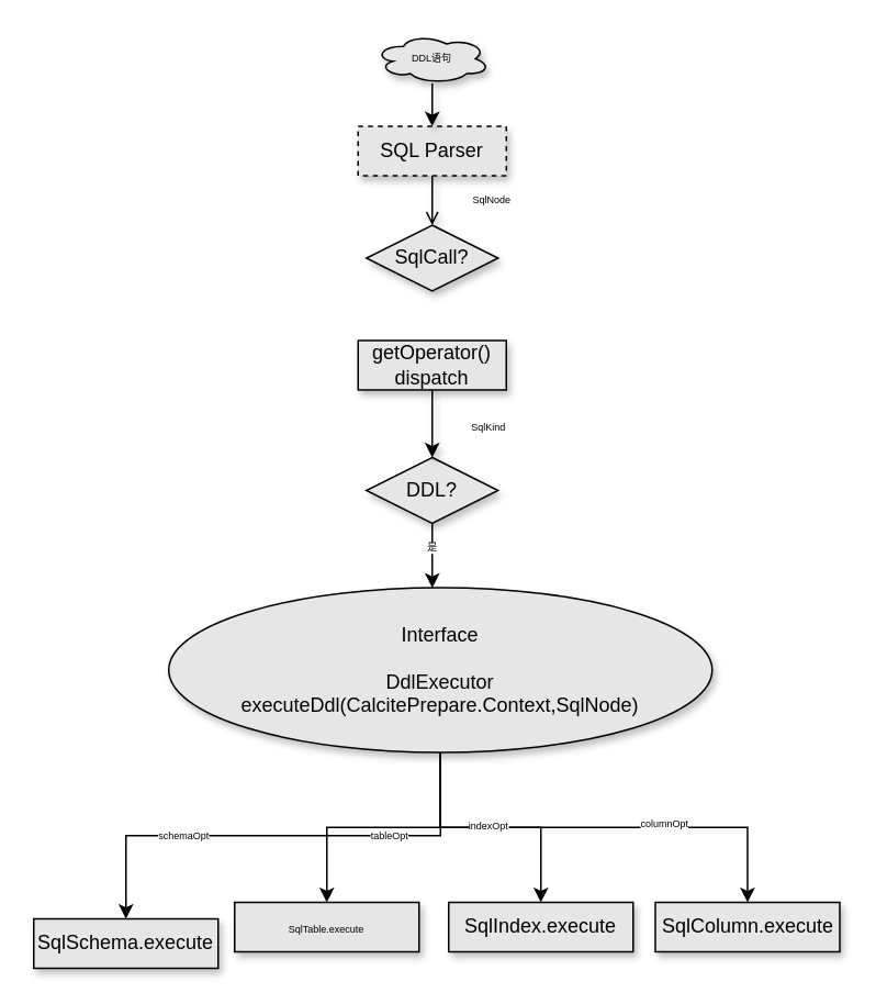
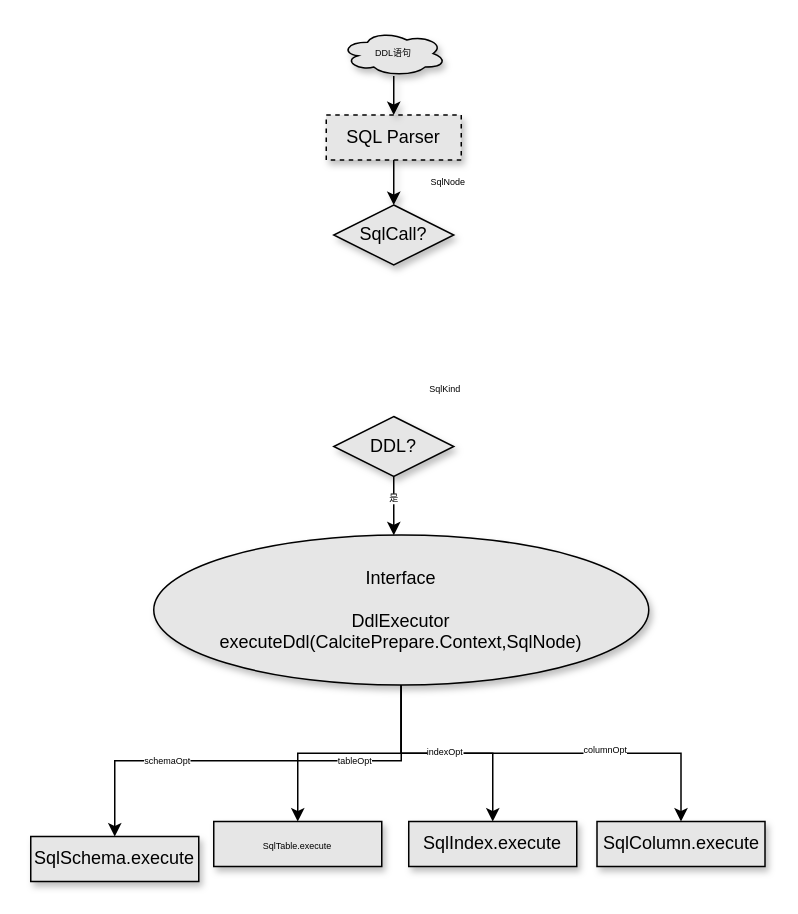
  <mxCell id="0" />
  <mxCell id="1" parent="0" />
  <mxCell id="2" value="" style="edgeStyle=orthogonalEdgeStyle;rounded=0;orthogonalLoop=1;jettySize=auto;html=1;fontSize=6;entryX=0.5;entryY=0;entryDx=0;entryDy=0;fillColor=#E6E6E6;" parent="1" source="3" target="14" edge="1"><mxGeometry relative="1" as="geometry" /></mxCell>
  <mxCell id="3" value="Interface&lt;br&gt;&lt;br&gt;DdlExecutor&lt;span&gt;&lt;br&gt;executeDdl(CalcitePrepare.Context,SqlNode)&lt;/span&gt;" style="ellipse;whiteSpace=wrap;html=1;fillColor=#E6E6E6;shadow=1;" parent="1" vertex="1"><mxGeometry x="102" y="356" width="330" height="100" as="geometry" /></mxCell>
- <mxCell id="4" value="" style="edgeStyle=orthogonalEdgeStyle;rounded=0;orthogonalLoop=1;jettySize=auto;html=1;shadow=1;fillColor=#E6E6E6;endArrow=open;" parent="1" source="6" target="7" edge="1"><mxGeometry relative="1" as="geometry" /></mxCell>
+ <mxCell id="4" value="" style="edgeStyle=orthogonalEdgeStyle;rounded=0;orthogonalLoop=1;jettySize=auto;html=1;shadow=1;fillColor=#E6E6E6;" parent="1" source="6" target="7" edge="1"><mxGeometry relative="1" as="geometry" /></mxCell>
  <mxCell id="5" value="SqlNode" style="edgeLabel;html=1;align=center;verticalAlign=middle;resizable=0;points=[];fontSize=6;fillColor=#E6E6E6;" parent="4" vertex="1" connectable="0"><mxGeometry x="-0.758" relative="1" as="geometry"><mxPoint x="35" y="8" as="offset" /></mxGeometry></mxCell>
  <mxCell id="6" value="SQL Parser" style="rounded=0;whiteSpace=wrap;html=1;fillColor=#E6E6E6;shadow=1;dashed=1;" parent="1" vertex="1"><mxGeometry x="217" y="76" width="90" height="30" as="geometry" /></mxCell>
  <mxCell id="7" value="SqlCall?" style="rhombus;whiteSpace=wrap;html=1;fillColor=#E6E6E6;shadow=1;" parent="1" vertex="1"><mxGeometry x="222" y="136" width="80" height="40" as="geometry" /></mxCell>
  <mxCell id="8" value="" style="edgeStyle=orthogonalEdgeStyle;rounded=0;orthogonalLoop=1;jettySize=auto;html=1;entryX=0.485;entryY=0.002;entryDx=0;entryDy=0;entryPerimeter=0;fillColor=#E6E6E6;" parent="1" source="10" target="3" edge="1"><mxGeometry relative="1" as="geometry"><Array as="points"><mxPoint x="262" y="340" /><mxPoint x="262" y="340" /></Array></mxGeometry></mxCell>
  <mxCell id="9" value="是" style="edgeLabel;html=1;align=center;verticalAlign=middle;resizable=0;points=[];fontSize=6;fillColor=#E6E6E6;" parent="8" vertex="1" connectable="0"><mxGeometry x="-0.267" y="-1" relative="1" as="geometry"><mxPoint as="offset" /></mxGeometry></mxCell>
  <mxCell id="10" value="DDL?" style="rhombus;whiteSpace=wrap;html=1;fillColor=#E6E6E6;shadow=1;" parent="1" vertex="1"><mxGeometry x="222" y="277" width="80" height="40" as="geometry" /></mxCell>
- <mxCell id="11" value="" style="edgeStyle=orthogonalEdgeStyle;rounded=0;orthogonalLoop=1;jettySize=auto;html=1;shadow=1;fillColor=#E6E6E6;" parent="1" source="12" target="10" edge="1"><mxGeometry relative="1" as="geometry" /></mxCell>
- <mxCell id="12" value="getOperator()&lt;br&gt;dispatch" style="rounded=0;whiteSpace=wrap;html=1;fillColor=#E6E6E6;shadow=1;" parent="1" vertex="1"><mxGeometry x="217" y="206" width="90" height="30" as="geometry" /></mxCell>
  <mxCell id="13" value="SqlSchema.execute" style="rounded=0;whiteSpace=wrap;html=1;shadow=1;fillColor=#E6E6E6;" parent="1" vertex="1"><mxGeometry x="20" y="557" width="112" height="30" as="geometry" /></mxCell>
  <mxCell id="14" value="&lt;font style=&quot;font-size: 6px&quot;&gt;SqlTable.execute&lt;/font&gt;" style="rounded=0;whiteSpace=wrap;html=1;shadow=1;fillColor=#E6E6E6;" parent="1" vertex="1"><mxGeometry x="142" y="547" width="112" height="30" as="geometry" /></mxCell>
  <mxCell id="15" value="SqlIndex.execute" style="rounded=0;whiteSpace=wrap;html=1;shadow=1;fillColor=#E6E6E6;" parent="1" vertex="1"><mxGeometry x="272" y="547" width="112" height="30" as="geometry" /></mxCell>
  <mxCell id="16" value="" style="edgeStyle=orthogonalEdgeStyle;rounded=0;orthogonalLoop=1;jettySize=auto;html=1;fontSize=6;entryX=0.5;entryY=0;entryDx=0;entryDy=0;shadow=1;fillColor=#E6E6E6;" parent="1" source="17" target="6" edge="1"><mxGeometry relative="1" as="geometry" /></mxCell>
  <mxCell id="17" value="DDL语句" style="ellipse;shape=cloud;whiteSpace=wrap;html=1;fontSize=6;fillColor=#E6E6E6;shadow=1;" parent="1" vertex="1"><mxGeometry x="227" y="20" width="70" height="30" as="geometry" /></mxCell>
  <mxCell id="18" value="SqlColumn.execute" style="rounded=0;whiteSpace=wrap;html=1;shadow=1;fillColor=#E6E6E6;" parent="1" vertex="1"><mxGeometry x="397.5" y="547" width="112" height="30" as="geometry" /></mxCell>
  <mxCell id="19" value="" style="edgeStyle=orthogonalEdgeStyle;rounded=0;orthogonalLoop=1;jettySize=auto;html=1;fontSize=6;entryX=0.5;entryY=0;entryDx=0;entryDy=0;exitX=0.5;exitY=1;exitDx=0;exitDy=0;fillColor=#E6E6E6;" parent="1" source="3" target="15" edge="1"><mxGeometry relative="1" as="geometry"><mxPoint x="277" y="466" as="sourcePoint" /><mxPoint x="208" y="536" as="targetPoint" /></mxGeometry></mxCell>
  <mxCell id="20" value="" style="edgeStyle=orthogonalEdgeStyle;rounded=0;orthogonalLoop=1;jettySize=auto;html=1;fontSize=6;exitX=0.5;exitY=1;exitDx=0;exitDy=0;fillColor=#E6E6E6;" parent="1" source="3" target="13" edge="1"><mxGeometry relative="1" as="geometry"><mxPoint x="287" y="476" as="sourcePoint" /><mxPoint x="218" y="546" as="targetPoint" /></mxGeometry></mxCell>
  <mxCell id="21" value="schemaOpt" style="edgeLabel;html=1;align=center;verticalAlign=middle;resizable=0;points=[];fontSize=6;fillColor=#E6E6E6;" parent="20" vertex="1" connectable="0"><mxGeometry x="0.419" relative="1" as="geometry"><mxPoint as="offset" /></mxGeometry></mxCell>
  <mxCell id="22" value="tableOpt" style="edgeLabel;html=1;align=center;verticalAlign=middle;resizable=0;points=[];fontSize=6;fillColor=#E6E6E6;" parent="20" vertex="1" connectable="0"><mxGeometry x="-0.44" y="2" relative="1" as="geometry"><mxPoint y="-2" as="offset" /></mxGeometry></mxCell>
  <mxCell id="23" value="" style="edgeStyle=orthogonalEdgeStyle;rounded=0;orthogonalLoop=1;jettySize=auto;html=1;fontSize=6;exitX=0.5;exitY=1;exitDx=0;exitDy=0;fillColor=#E6E6E6;" parent="1" source="3" target="18" edge="1"><mxGeometry relative="1" as="geometry"><mxPoint x="297" y="486" as="sourcePoint" /><mxPoint x="228" y="556" as="targetPoint" /></mxGeometry></mxCell>
  <mxCell id="24" value="columnOpt" style="edgeLabel;html=1;align=center;verticalAlign=middle;resizable=0;points=[];fontSize=6;fillColor=#E6E6E6;" parent="23" vertex="1" connectable="0"><mxGeometry x="-0.382" y="2" relative="1" as="geometry"><mxPoint x="95" as="offset" /></mxGeometry></mxCell>
  <mxCell id="25" value="indexOpt" style="edgeLabel;html=1;align=center;verticalAlign=middle;resizable=0;points=[];fontSize=6;fillColor=#E6E6E6;" parent="23" vertex="1" connectable="0"><mxGeometry x="0.273" y="1" relative="1" as="geometry"><mxPoint x="-103" as="offset" /></mxGeometry></mxCell>
  <mxCell id="26" value="SqlKind" style="edgeLabel;html=1;align=center;verticalAlign=middle;resizable=0;points=[];fontSize=6;fillColor=#E6E6E6;" parent="1" vertex="1" connectable="0"><mxGeometry x="311" y="129.854" as="geometry"><mxPoint x="-16" y="129" as="offset" /></mxGeometry></mxCell>
